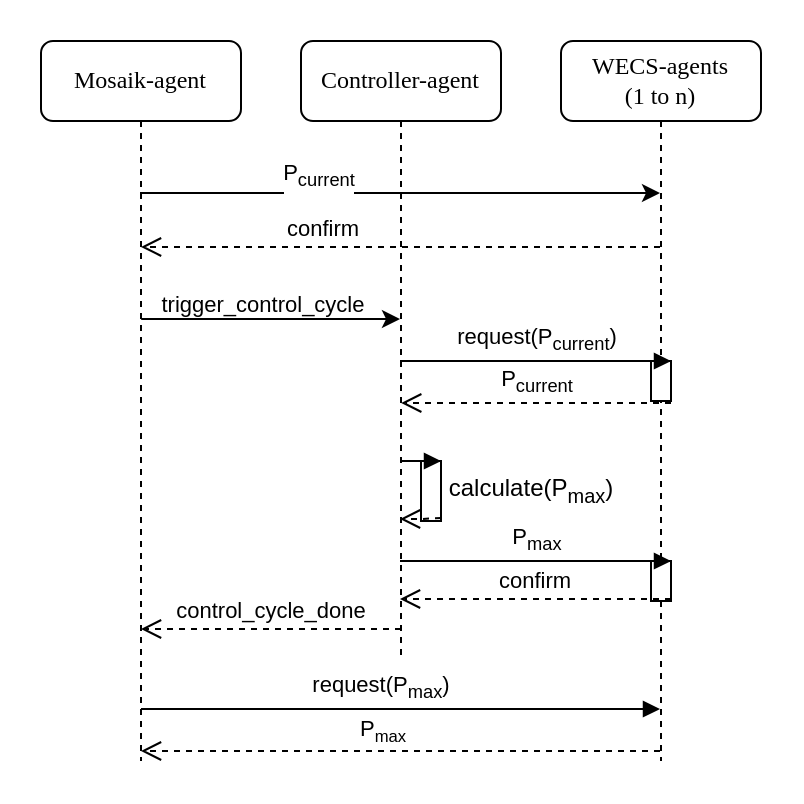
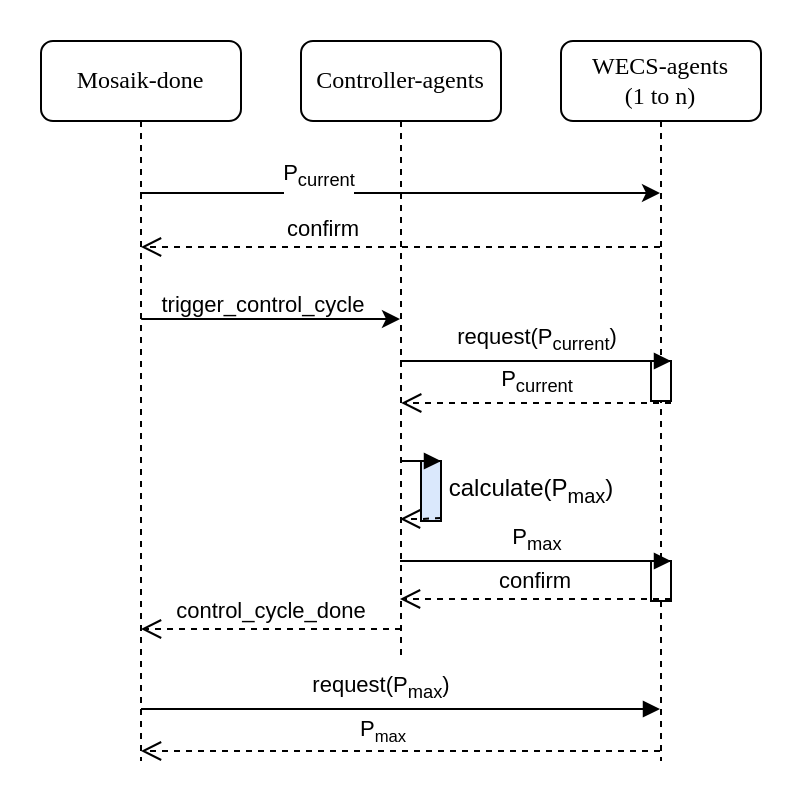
  <mxCell id="0" />
  <mxCell id="1" parent="0" />
- <mxCell id="2" value="Mosaik-agent" style="shape=umlLifeline;perimeter=lifelinePerimeter;whiteSpace=wrap;html=1;container=1;collapsible=0;recursiveResize=0;outlineConnect=0;rounded=1;shadow=0;comic=0;labelBackgroundColor=none;strokeWidth=1;fontFamily=Verdana;fontSize=12;align=center;" parent="1" vertex="1"><mxGeometry x="20" y="20" width="100" height="360" as="geometry" /></mxCell>
- <mxCell id="3" value="Controller-agent" style="shape=umlLifeline;perimeter=lifelinePerimeter;whiteSpace=wrap;html=1;container=1;collapsible=0;recursiveResize=0;outlineConnect=0;rounded=1;shadow=0;comic=0;labelBackgroundColor=none;strokeWidth=1;fontFamily=Verdana;fontSize=12;align=center;" parent="1" vertex="1"><mxGeometry x="150" y="20" width="100" height="310" as="geometry" /></mxCell>
- <mxCell id="4" value="&amp;nbsp; &amp;nbsp; &amp;nbsp; &amp;nbsp; &amp;nbsp; &amp;nbsp; &amp;nbsp; &amp;nbsp; &amp;nbsp; &amp;nbsp; &amp;nbsp; &amp;nbsp; &amp;nbsp; &amp;nbsp; &amp;nbsp; calculate(P&lt;sub&gt;max&lt;/sub&gt;)" style="html=1;points=[];perimeter=orthogonalPerimeter;" parent="3" vertex="1"><mxGeometry x="60" y="210" width="10" height="30" as="geometry" /></mxCell>
+ <mxCell id="2" value="Mosaik-done" style="shape=umlLifeline;perimeter=lifelinePerimeter;whiteSpace=wrap;html=1;container=1;collapsible=0;recursiveResize=0;outlineConnect=0;rounded=1;shadow=0;comic=0;labelBackgroundColor=none;strokeWidth=1;fontFamily=Verdana;fontSize=12;align=center;" parent="1" vertex="1"><mxGeometry x="20" y="20" width="100" height="360" as="geometry" /></mxCell>
+ <mxCell id="3" value="Controller-agents" style="shape=umlLifeline;perimeter=lifelinePerimeter;whiteSpace=wrap;html=1;container=1;collapsible=0;recursiveResize=0;outlineConnect=0;rounded=1;shadow=0;comic=0;labelBackgroundColor=none;strokeWidth=1;fontFamily=Verdana;fontSize=12;align=center;" parent="1" vertex="1"><mxGeometry x="150" y="20" width="100" height="310" as="geometry" /></mxCell>
+ <mxCell id="4" value="&amp;nbsp; &amp;nbsp; &amp;nbsp; &amp;nbsp; &amp;nbsp; &amp;nbsp; &amp;nbsp; &amp;nbsp; &amp;nbsp; &amp;nbsp; &amp;nbsp; &amp;nbsp; &amp;nbsp; &amp;nbsp; &amp;nbsp; calculate(P&lt;sub&gt;max&lt;/sub&gt;)" style="html=1;points=[];perimeter=orthogonalPerimeter;fillColor=#dae8fc;" parent="3" vertex="1"><mxGeometry x="60" y="210" width="10" height="30" as="geometry" /></mxCell>
  <mxCell id="5" value="" style="html=1;verticalAlign=bottom;endArrow=block;entryX=1;entryY=0;rounded=0;" parent="3" source="3" target="4" edge="1"><mxGeometry x="0.007" y="10" relative="1" as="geometry"><mxPoint x="235" y="190" as="sourcePoint" /><mxPoint as="offset" /></mxGeometry></mxCell>
  <mxCell id="6" value="" style="html=1;verticalAlign=bottom;endArrow=open;dashed=1;endSize=8;exitX=1;exitY=0.95;rounded=0;" parent="3" source="4" target="3" edge="1"><mxGeometry x="-0.033" y="-9" relative="1" as="geometry"><mxPoint x="235" y="247" as="targetPoint" /><Array as="points"><mxPoint x="60" y="239" /></Array><mxPoint as="offset" /></mxGeometry></mxCell>
  <mxCell id="7" value="WECS-agents &lt;br&gt;(1 to n)" style="shape=umlLifeline;perimeter=lifelinePerimeter;whiteSpace=wrap;html=1;container=1;collapsible=0;recursiveResize=0;outlineConnect=0;rounded=1;shadow=0;comic=0;labelBackgroundColor=none;strokeWidth=1;fontFamily=Verdana;fontSize=12;align=center;" parent="1" vertex="1"><mxGeometry x="280" y="20" width="100" height="360" as="geometry" /></mxCell>
  <mxCell id="8" value="" style="html=1;points=[];perimeter=orthogonalPerimeter;" parent="7" vertex="1"><mxGeometry x="45" y="160" width="10" height="20" as="geometry" /></mxCell>
  <mxCell id="9" value="" style="html=1;points=[];perimeter=orthogonalPerimeter;" parent="7" vertex="1"><mxGeometry x="45" y="260" width="10" height="20" as="geometry" /></mxCell>
  <mxCell id="10" value="" style="endArrow=classic;html=1;rounded=0;" parent="1" edge="1"><mxGeometry width="50" height="50" relative="1" as="geometry"><mxPoint x="69.5" y="96" as="sourcePoint" /><mxPoint x="329.5" y="96" as="targetPoint" /><Array as="points"><mxPoint x="240" y="96" /></Array></mxGeometry></mxCell>
  <mxCell id="11" value="P&lt;sub&gt;current&lt;/sub&gt;" style="edgeLabel;html=1;align=center;verticalAlign=middle;resizable=0;points=[];" parent="10" vertex="1" connectable="0"><mxGeometry x="-0.312" y="2" relative="1" as="geometry"><mxPoint y="-7" as="offset" /></mxGeometry></mxCell>
  <mxCell id="12" value="" style="endArrow=classic;html=1;rounded=0;" parent="1" edge="1"><mxGeometry width="50" height="50" relative="1" as="geometry"><mxPoint x="70.1" y="159" as="sourcePoint" /><mxPoint x="199.5" y="159" as="targetPoint" /><Array as="points"><mxPoint x="170" y="159" /></Array></mxGeometry></mxCell>
  <mxCell id="13" value="trigger_control_cycle" style="edgeLabel;html=1;align=center;verticalAlign=middle;resizable=0;points=[];" parent="12" vertex="1" connectable="0"><mxGeometry x="-0.069" y="-2" relative="1" as="geometry"><mxPoint y="-10" as="offset" /></mxGeometry></mxCell>
  <mxCell id="14" value="&amp;nbsp;request(P&lt;sub&gt;current&lt;/sub&gt;)&amp;nbsp;" style="html=1;verticalAlign=bottom;endArrow=block;entryX=1;entryY=0;rounded=0;" parent="1" source="3" target="8" edge="1"><mxGeometry relative="1" as="geometry"><mxPoint x="400" y="190" as="sourcePoint" /></mxGeometry></mxCell>
  <mxCell id="15" value="P&lt;sub&gt;current&lt;/sub&gt;" style="html=1;verticalAlign=bottom;endArrow=open;dashed=1;endSize=8;exitX=1;exitY=0.95;rounded=0;" parent="1" edge="1"><mxGeometry relative="1" as="geometry"><mxPoint x="200.1" y="201" as="targetPoint" /><mxPoint x="335" y="201" as="sourcePoint" /></mxGeometry></mxCell>
  <mxCell id="16" value="P&lt;sub&gt;max&lt;/sub&gt;" style="html=1;verticalAlign=bottom;endArrow=block;entryX=1;entryY=0;rounded=0;" parent="1" source="3" target="9" edge="1"><mxGeometry relative="1" as="geometry"><mxPoint x="385" y="280" as="sourcePoint" /></mxGeometry></mxCell>
  <mxCell id="17" value="confirm" style="html=1;verticalAlign=bottom;endArrow=open;dashed=1;endSize=8;exitX=1;exitY=0.95;rounded=0;" parent="1" source="9" target="3" edge="1"><mxGeometry relative="1" as="geometry"><mxPoint x="385" y="337" as="targetPoint" /></mxGeometry></mxCell>
  <mxCell id="18" value="confirm" style="html=1;verticalAlign=bottom;endArrow=open;dashed=1;endSize=8;rounded=0;" edge="1" parent="1"><mxGeometry x="0.306" relative="1" as="geometry"><mxPoint x="70" y="123" as="targetPoint" /><mxPoint x="329.5" y="123" as="sourcePoint" /><mxPoint as="offset" /></mxGeometry></mxCell>
  <mxCell id="19" value="control_cycle_done" style="html=1;verticalAlign=bottom;endArrow=open;dashed=1;endSize=8;rounded=0;" edge="1" parent="1"><mxGeometry relative="1" as="geometry"><mxPoint x="70" y="314" as="targetPoint" /><mxPoint x="200" y="314" as="sourcePoint" /></mxGeometry></mxCell>
  <mxCell id="20" value="&amp;nbsp;request(P&lt;sub&gt;max&lt;/sub&gt;)&amp;nbsp;" style="html=1;verticalAlign=bottom;endArrow=block;rounded=0;" edge="1" parent="1" target="7"><mxGeometry x="-0.075" relative="1" as="geometry"><mxPoint x="70" y="354" as="sourcePoint" /><mxPoint x="204.9" y="354" as="targetPoint" /><mxPoint as="offset" /></mxGeometry></mxCell>
  <mxCell id="21" value="P&lt;font size=&quot;1&quot;&gt;&lt;sub&gt;max&lt;/sub&gt;&lt;/font&gt;" style="html=1;verticalAlign=bottom;endArrow=open;dashed=1;endSize=8;rounded=0;" edge="1" parent="1"><mxGeometry x="0.075" relative="1" as="geometry"><mxPoint x="70" y="375" as="targetPoint" /><mxPoint x="329.5" y="375" as="sourcePoint" /><mxPoint as="offset" /></mxGeometry></mxCell>
